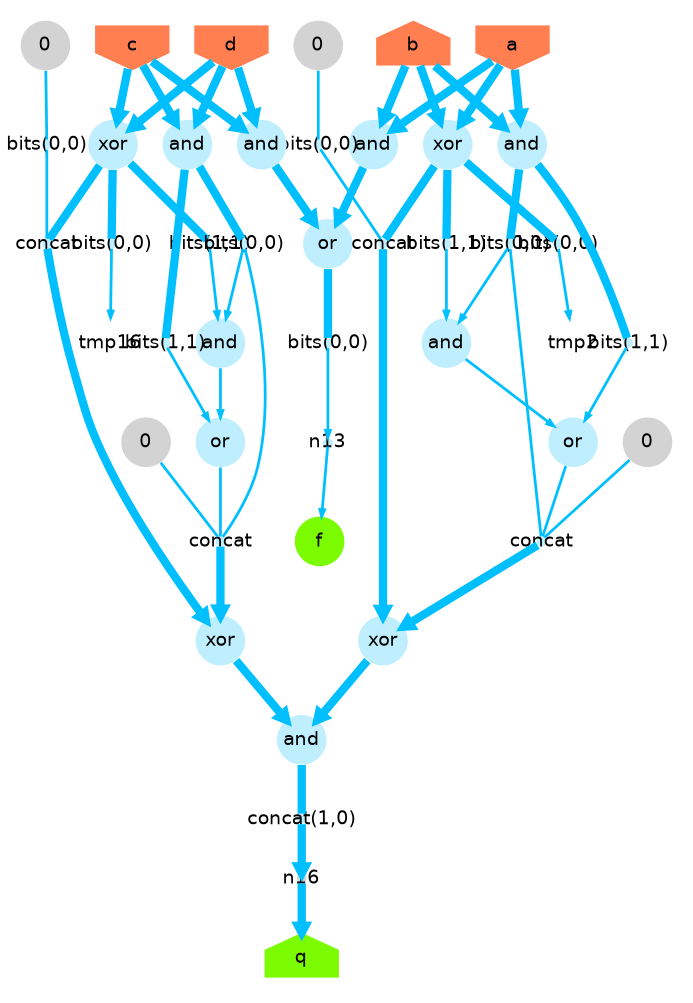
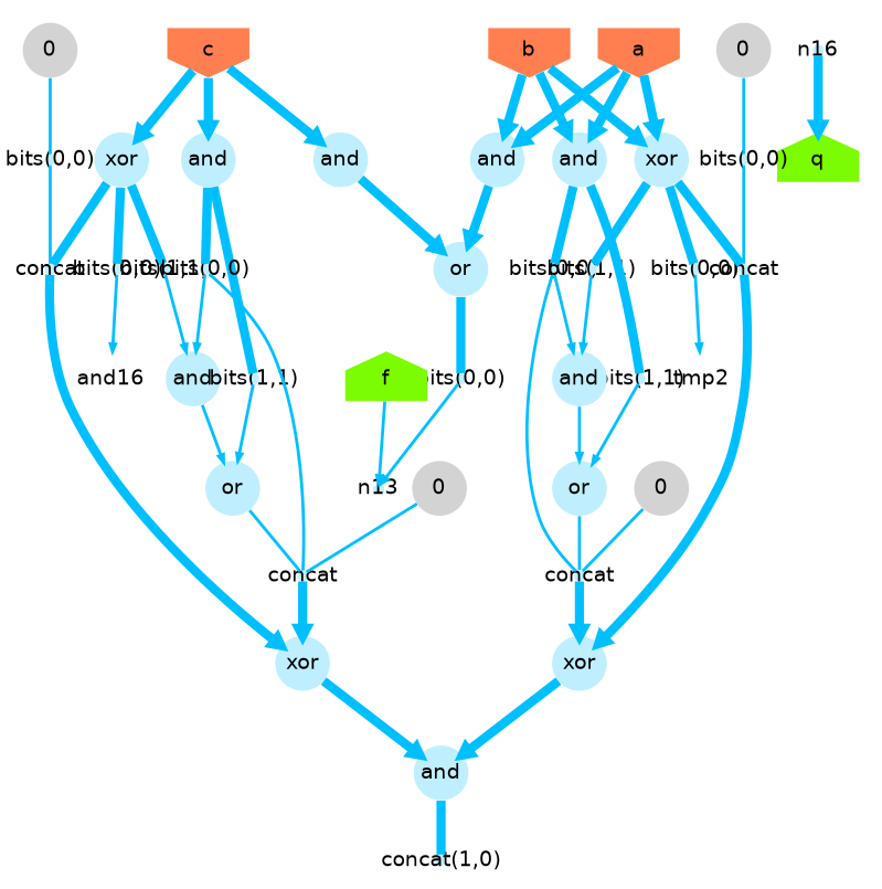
  digraph {
    splines=spline
    node [fillcolor=lightblue1 fixedsize=true fontcolor=black fontname=helvetica penwidth=0 shape=circle style=filled]
    edge [arrowhead=normal arrowsize=.5 color=deepskyblue labelfloat=false penwidth=6]
    n0 [height=.1 label="bits(1,1)" width=.1]
    n12 [label=or]
    n10 [height=.1 label=concat width=.1]
    n1 [label=or]
    n23 [height=.1 label=concat width=.1]
    n19 [label=xor]
    n2 [height=.1 label=concat width=.1]
    n5 [label=and]
    n3 [height=.1 label="bits(1,1)" width=.1]
    n8 [label=and]
    n4 [height=.1 label="bits(0,0)" width=.1]
    n25 [height=.1 label="concat(1,0)" width=.1]
-   n16 [fillcolor=lightgrey height=.1 width=.1]
+   n16 [height=.1 width=.1]
    n6 [label=and]
    n28 [label=or]
    n20 [height=.1 label="bits(0,0)" width=.1]
    n7 [height=.1 label=concat width=.1]
    n17 [label=xor]
    n9 [height=.1 label="bits(0,0)" width=.1]
    n11 [height=.1 label="bits(0,0)" width=.1]
    n26 [label=and]
    n13 [height=.1 shape=house width=.1]
-   n34 [fillcolor=lawngreen label=f]
+   n34 [fillcolor=lawngreen label=f shape=house]
    n14 [label=xor]
    n15 [height=.1 label="bits(0,0)" width=.1]
-   n40 [fillcolor=none label=tmp16]
+   n40 [fillcolor=none label=and16]
    n37 [fillcolor=lawngreen label=q shape=house]
    n18 [height=.1 label="bits(0,0)" width=.1]
    n35 [fillcolor=none label=tmp2]
    n21 [height=.1 label="bits(1,1)" width=.1]
    n22 [label=and]
    n24 [label=and]
    n27 [height=.1 label="bits(1,1)" width=.1]
    n31 [height=.1 label="bits(0,0)" width=.1]
    n29 [label=and]
    n30 [label=xor]
    n32 [fillcolor=coral label=a shape=invhouse]
    n33 [fillcolor=coral label=c shape=invhouse]
-   n36 [fillcolor=coral label=d shape=invhouse]
    n38 [fillcolor=lightgrey label=0]
    n39 [fillcolor=lightgrey label=0]
-   n41 [fillcolor=coral label=b shape=house]
+   n41 [fillcolor=coral label=b shape=invhouse]
    n42 [fillcolor=lightgrey label=0]
    n43 [fillcolor=lightgrey label=0]
    n0 -> n12 [penwidth=2]
    n12 -> n10 [arrowhead=none penwidth=2]
    n10 -> n17
    n1 -> n23 [arrowhead=none penwidth=2]
    n23 -> n19
    n19 -> n5
    n2 -> n19
    n5 -> n25 [arrowhead=none]
    n3 -> n8 [penwidth=2]
    n8 -> n1 [penwidth=2]
    n4 -> n2 [arrowhead=none penwidth=2]
-   n25 -> n16
    n16 -> n37
    n6 -> n28
    n28 -> n20 [arrowhead=none]
    n20 -> n13 [penwidth=2]
    n7 -> n17
    n17 -> n5
    n9 -> n7 [arrowhead=none penwidth=2]
    n11 -> n10 [arrowhead=none penwidth=2]
    n11 -> n26 [penwidth=2]
    n26 -> n12 [penwidth=2]
-   n13 -> n34 [penwidth=2]
+   n34 -> n13 [penwidth=2]
    n14 -> n2 [arrowhead=none]
    n14 -> n3 [arrowhead=none]
    n14 -> n15 [arrowhead=none]
    n15 -> n40 [penwidth=2]
    n18 -> n35 [penwidth=2]
    n21 -> n26 [penwidth=2]
    n22 -> n0 [arrowhead=none]
    n22 -> n11 [arrowhead=none]
    n24 -> n27 [arrowhead=none]
    n24 -> n31 [arrowhead=none]
    n27 -> n1 [penwidth=2]
    n31 -> n23 [arrowhead=none penwidth=2]
    n31 -> n8 [penwidth=2]
    n29 -> n28
    n30 -> n7 [arrowhead=none]
    n30 -> n18 [arrowhead=none]
    n30 -> n21 [arrowhead=none]
    n32 -> n6
    n32 -> n22
    n32 -> n30
    n33 -> n14
    n33 -> n24
    n33 -> n29
-   n36 -> n14
-   n36 -> n24
-   n36 -> n29
    n38 -> n23 [arrowhead=none penwidth=2]
    n39 -> n4 [arrowhead=none penwidth=2]
    n41 -> n6
    n41 -> n22
    n41 -> n30
    n42 -> n9 [arrowhead=none penwidth=2]
    n43 -> n10 [arrowhead=none penwidth=2]
  }
